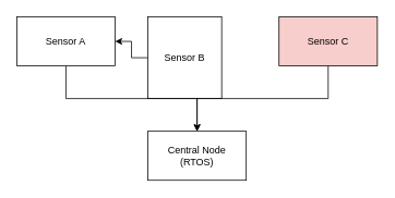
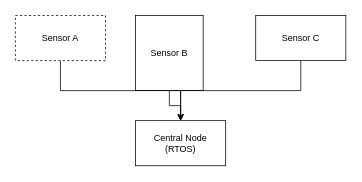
  <mxCell id="0" />
  <mxCell id="1" parent="0" />
  <mxCell id="2" value="Central Node&lt;div&gt;(RTOS)&lt;/div&gt;" style="rounded=0;whiteSpace=wrap;html=1;" vertex="1" parent="1"><mxGeometry x="180" y="160" width="120" height="60" as="geometry" /></mxCell>
- <mxCell id="3" style="edgeStyle=orthogonalEdgeStyle;rounded=0;orthogonalLoop=1;jettySize=auto;html=1;" edge="1" parent="1" source="4" target="6"><mxGeometry relative="1" as="geometry" /></mxCell>
+ <mxCell id="3" style="edgeStyle=orthogonalEdgeStyle;rounded=0;orthogonalLoop=1;jettySize=auto;html=1;entryX=0.5;entryY=0;entryDx=0;entryDy=0;" edge="1" parent="1" source="4" target="2"><mxGeometry relative="1" as="geometry" /></mxCell>
  <mxCell id="4" value="Sensor B" style="rounded=0;whiteSpace=wrap;html=1;" vertex="1" parent="1"><mxGeometry x="180" y="20" width="90" height="100" as="geometry" /></mxCell>
  <mxCell id="5" style="edgeStyle=orthogonalEdgeStyle;rounded=0;orthogonalLoop=1;jettySize=auto;html=1;entryX=0.5;entryY=0;entryDx=0;entryDy=0;" edge="1" parent="1" source="6" target="2"><mxGeometry relative="1" as="geometry"><Array as="points"><mxPoint x="80" y="120" /><mxPoint x="240" y="120" /></Array></mxGeometry></mxCell>
- <mxCell id="6" value="Sensor A" style="rounded=0;whiteSpace=wrap;html=1;" vertex="1" parent="1"><mxGeometry x="20" y="20" width="120" height="60" as="geometry" /></mxCell>
+ <mxCell id="6" value="Sensor A" style="rounded=0;whiteSpace=wrap;html=1;dashed=1;" vertex="1" parent="1"><mxGeometry x="20" y="20" width="120" height="60" as="geometry" /></mxCell>
  <mxCell id="7" style="edgeStyle=orthogonalEdgeStyle;rounded=0;orthogonalLoop=1;jettySize=auto;html=1;entryX=0.5;entryY=0;entryDx=0;entryDy=0;" edge="1" parent="1" source="8" target="2"><mxGeometry relative="1" as="geometry"><Array as="points"><mxPoint x="400" y="120" /><mxPoint x="240" y="120" /></Array></mxGeometry></mxCell>
- <mxCell id="8" value="Sensor C" style="rounded=0;whiteSpace=wrap;html=1;fillColor=#f8cecc;" vertex="1" parent="1"><mxGeometry x="340" y="20" width="120" height="60" as="geometry" /></mxCell>
+ <mxCell id="8" value="Sensor C" style="rounded=0;whiteSpace=wrap;html=1;" vertex="1" parent="1"><mxGeometry x="340" y="20" width="120" height="60" as="geometry" /></mxCell>
